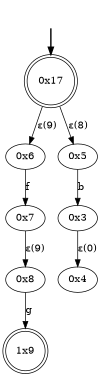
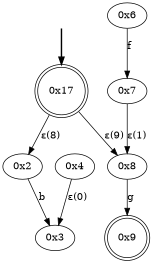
  digraph {
    fake [style=invisible]
    "0x17" [root=true shape=doublecircle]
    "0x6"
-   "0x2" [label="0x5"]
-   "0x9" [shape=doublecircle label="1x9"]
+   "0x2"
+   "0x9" [shape=doublecircle]
    "0x8"
    "0x7"
    "0x3"
    "0x4"
    fake -> "0x17" [style=bold]
-   "0x17" -> "0x6" [label="ε(9)"]
+   "0x17" -> "0x8" [label="ε(9)"]
    "0x17" -> "0x2" [label="ε(8)"]
    "0x6" -> "0x7" [label=f]
    "0x2" -> "0x3" [label=b]
    "0x8" -> "0x9" [label=g]
-   "0x7" -> "0x8" [label="ε(9)"]
-   "0x3" -> "0x4" [label="ε(0)"]
+   "0x7" -> "0x8" [label="ε(1)"]
+   "0x4" -> "0x3" [label="ε(0)"]
  }
